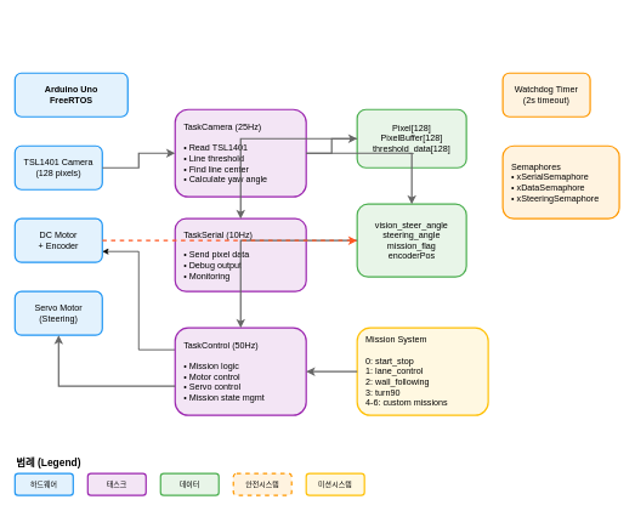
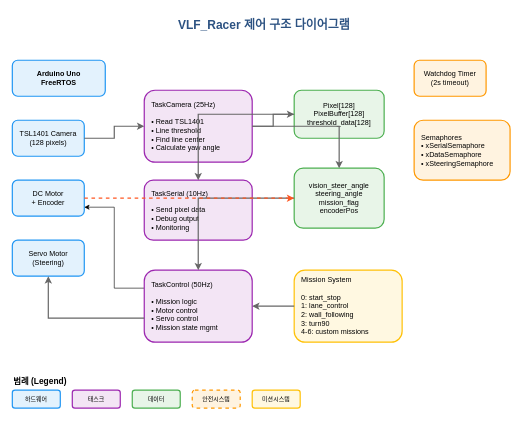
  <mxCell id="0" />
  <mxCell id="1" parent="0" />
+ <mxCell id="2" value="VLF_Racer 제어 구조 다이어그램" style="text;html=1;strokeColor=none;fillColor=none;align=center;verticalAlign=middle;whiteSpace=wrap;rounded=0;fontSize=20;fontStyle=1;fontColor=#2c5282;" parent="1" vertex="1"><mxGeometry x="240" y="20" width="400" height="40" as="geometry" /></mxCell>
  <mxCell id="3" value="Arduino Uno&#10;FreeRTOS" style="rounded=1;whiteSpace=wrap;html=1;fillColor=#e3f2fd;strokeColor=#2196f3;strokeWidth=2;fontStyle=1;" parent="1" vertex="1"><mxGeometry x="20" y="100" width="155" height="60" as="geometry" /></mxCell>
  <mxCell id="4" value="TSL1401 Camera&#10;(128 pixels)" style="rounded=1;whiteSpace=wrap;html=1;fillColor=#e3f2fd;strokeColor=#2196f3;strokeWidth=2;" parent="1" vertex="1"><mxGeometry x="20" y="200" width="120" height="60" as="geometry" /></mxCell>
  <mxCell id="5" value="DC Motor&#10;+ Encoder" style="rounded=1;whiteSpace=wrap;html=1;fillColor=#e3f2fd;strokeColor=#2196f3;strokeWidth=2;" parent="1" vertex="1"><mxGeometry x="20" y="300" width="120" height="60" as="geometry" /></mxCell>
  <mxCell id="6" value="Servo Motor&#10;(Steering)" style="rounded=1;whiteSpace=wrap;html=1;fillColor=#e3f2fd;strokeColor=#2196f3;strokeWidth=2;" parent="1" vertex="1"><mxGeometry x="20" y="400" width="120" height="60" as="geometry" /></mxCell>
  <mxCell id="7" value="TaskCamera (25Hz)&#10;&#10;• Read TSL1401&#10;• Line threshold&#10;• Find line center&#10;• Calculate yaw angle" style="rounded=1;whiteSpace=wrap;html=1;fillColor=#f3e5f5;strokeColor=#9c27b0;strokeWidth=2;align=left;spacingLeft=10;" parent="1" vertex="1"><mxGeometry x="240" y="150" width="180" height="120" as="geometry" /></mxCell>
  <mxCell id="8" value="TaskSerial (10Hz)&#10;&#10;• Send pixel data&#10;• Debug output&#10;• Monitoring" style="rounded=1;whiteSpace=wrap;html=1;fillColor=#f3e5f5;strokeColor=#9c27b0;strokeWidth=2;align=left;spacingLeft=10;" parent="1" vertex="1"><mxGeometry x="240" y="300" width="180" height="100" as="geometry" /></mxCell>
  <mxCell id="9" style="edgeStyle=orthogonalEdgeStyle;rounded=0;orthogonalLoop=1;jettySize=auto;html=1;entryX=1;entryY=0.75;entryDx=0;entryDy=0;" edge="1" parent="1" source="10" target="5"><mxGeometry relative="1" as="geometry"><Array as="points"><mxPoint x="190" y="480" /><mxPoint x="190" y="345" /></Array></mxGeometry></mxCell>
  <mxCell id="10" value="TaskControl (50Hz)&#10;&#10;• Mission logic&#10;• Motor control&#10;• Servo control&#10;• Mission state mgmt" style="rounded=1;whiteSpace=wrap;html=1;fillColor=#f3e5f5;strokeColor=#9c27b0;strokeWidth=2;align=left;spacingLeft=10;" parent="1" vertex="1"><mxGeometry x="240" y="450" width="180" height="120" as="geometry" /></mxCell>
  <mxCell id="11" value="Pixel[128]&#10;PixelBuffer[128]&#10;threshold_data[128]" style="rounded=1;whiteSpace=wrap;html=1;fillColor=#e8f5e8;strokeColor=#4caf50;strokeWidth=2;" parent="1" vertex="1"><mxGeometry x="490" y="150" width="150" height="80" as="geometry" /></mxCell>
  <mxCell id="12" value="vision_steer_angle&#10;steering_angle&#10;mission_flag&#10;encoderPos" style="rounded=1;whiteSpace=wrap;html=1;fillColor=#e8f5e8;strokeColor=#4caf50;strokeWidth=2;" parent="1" vertex="1"><mxGeometry x="490" y="280" width="150" height="100" as="geometry" /></mxCell>
  <mxCell id="13" value="Watchdog Timer&#10;(2s timeout)" style="rounded=1;whiteSpace=wrap;html=1;fillColor=#fff3e0;strokeColor=#ff9800;strokeWidth=2;" parent="1" vertex="1"><mxGeometry x="690" y="100" width="120" height="60" as="geometry" /></mxCell>
  <mxCell id="14" value="Semaphores&#10;• xSerialSemaphore&#10;• xDataSemaphore&#10;• xSteeringSemaphore" style="rounded=1;whiteSpace=wrap;html=1;fillColor=#fff3e0;strokeColor=#ff9800;strokeWidth=2;align=left;spacingLeft=10;" parent="1" vertex="1"><mxGeometry x="690" y="200" width="160" height="100" as="geometry" /></mxCell>
  <mxCell id="15" value="Mission System&#10;&#10;0: start_stop&#10;1: lane_control&#10;2: wall_following&#10;3: turn90&#10;4-6: custom missions" style="rounded=1;whiteSpace=wrap;html=1;fillColor=#fff8e1;strokeColor=#ffc107;strokeWidth=2;align=left;spacingLeft=10;" parent="1" vertex="1"><mxGeometry x="490" y="450" width="180" height="120" as="geometry" /></mxCell>
  <mxCell id="16" style="edgeStyle=orthogonalEdgeStyle;rounded=0;orthogonalLoop=1;jettySize=auto;html=1;strokeColor=#666666;strokeWidth=2;endArrow=classic;endSize=6;" parent="1" source="4" target="7" edge="1"><mxGeometry relative="1" as="geometry" /></mxCell>
  <mxCell id="17" style="edgeStyle=orthogonalEdgeStyle;rounded=0;orthogonalLoop=1;jettySize=auto;html=1;strokeColor=#666666;strokeWidth=2;endArrow=classic;endSize=6;" parent="1" source="7" target="11" edge="1"><mxGeometry relative="1" as="geometry" /></mxCell>
  <mxCell id="18" style="edgeStyle=orthogonalEdgeStyle;rounded=0;orthogonalLoop=1;jettySize=auto;html=1;strokeColor=#666666;strokeWidth=2;endArrow=classic;endSize=6;" parent="1" source="7" target="12" edge="1"><mxGeometry relative="1" as="geometry" /></mxCell>
  <mxCell id="19" style="edgeStyle=orthogonalEdgeStyle;rounded=0;orthogonalLoop=1;jettySize=auto;html=1;strokeColor=#666666;strokeWidth=2;endArrow=classic;endSize=6;" parent="1" source="11" target="8" edge="1"><mxGeometry relative="1" as="geometry" /></mxCell>
  <mxCell id="20" style="edgeStyle=orthogonalEdgeStyle;rounded=0;orthogonalLoop=1;jettySize=auto;html=1;strokeColor=#666666;strokeWidth=2;endArrow=classic;endSize=6;" parent="1" source="12" target="10" edge="1"><mxGeometry relative="1" as="geometry" /></mxCell>
  <mxCell id="21" style="edgeStyle=orthogonalEdgeStyle;rounded=0;orthogonalLoop=1;jettySize=auto;html=1;strokeColor=#666666;strokeWidth=2;endArrow=classic;endSize=6;entryX=0.5;entryY=1;entryDx=0;entryDy=0;" parent="1" source="10" target="6" edge="1"><mxGeometry relative="1" as="geometry"><mxPoint x="180" y="370" as="targetPoint" /><Array as="points"><mxPoint x="80" y="530" /></Array></mxGeometry></mxCell>
  <mxCell id="22" style="edgeStyle=orthogonalEdgeStyle;rounded=0;orthogonalLoop=1;jettySize=auto;html=1;strokeColor=#666666;strokeWidth=2;endArrow=classic;endSize=6;" parent="1" source="15" target="10" edge="1"><mxGeometry relative="1" as="geometry" /></mxCell>
  <mxCell id="23" style="edgeStyle=orthogonalEdgeStyle;rounded=0;orthogonalLoop=1;jettySize=auto;html=1;strokeColor=#ff5722;strokeWidth=2;endArrow=classic;endSize=6;dashed=1;" parent="1" source="5" target="12" edge="1"><mxGeometry relative="1" as="geometry" /></mxCell>
  <mxCell id="24" value="범례 (Legend)" style="text;html=1;strokeColor=none;fillColor=none;align=left;verticalAlign=top;whiteSpace=wrap;rounded=0;fontSize=14;fontStyle=1;" parent="1" vertex="1"><mxGeometry x="20" y="620" width="100" height="30" as="geometry" /></mxCell>
  <mxCell id="25" value="하드웨어" style="rounded=1;whiteSpace=wrap;html=1;fillColor=#e3f2fd;strokeColor=#2196f3;strokeWidth=2;fontSize=10;" parent="1" vertex="1"><mxGeometry x="20" y="650" width="80" height="30" as="geometry" /></mxCell>
  <mxCell id="26" value="태스크" style="rounded=1;whiteSpace=wrap;html=1;fillColor=#f3e5f5;strokeColor=#9c27b0;strokeWidth=2;fontSize=10;" parent="1" vertex="1"><mxGeometry x="120" y="650" width="80" height="30" as="geometry" /></mxCell>
  <mxCell id="27" value="데이터" style="rounded=1;whiteSpace=wrap;html=1;fillColor=#e8f5e8;strokeColor=#4caf50;strokeWidth=2;fontSize=10;" parent="1" vertex="1"><mxGeometry x="220" y="650" width="80" height="30" as="geometry" /></mxCell>
  <mxCell id="28" value="안전시스템" style="rounded=1;whiteSpace=wrap;html=1;fillColor=#fff3e0;strokeColor=#ff9800;strokeWidth=2;fontSize=10;dashed=1;" parent="1" vertex="1"><mxGeometry x="320" y="650" width="80" height="30" as="geometry" /></mxCell>
  <mxCell id="29" value="미션시스템" style="rounded=1;whiteSpace=wrap;html=1;fillColor=#fff8e1;strokeColor=#ffc107;strokeWidth=2;fontSize=10;" parent="1" vertex="1"><mxGeometry x="420" y="650" width="80" height="30" as="geometry" /></mxCell>
